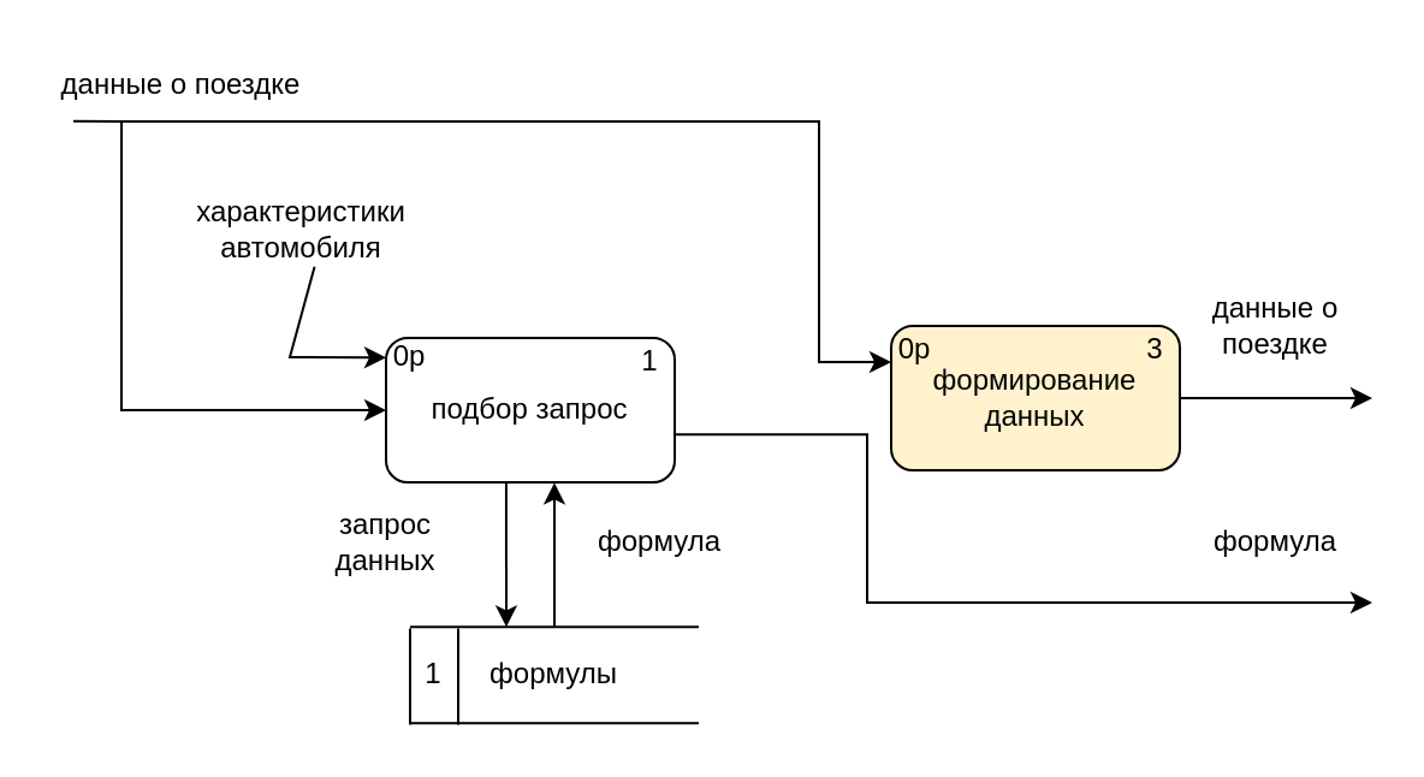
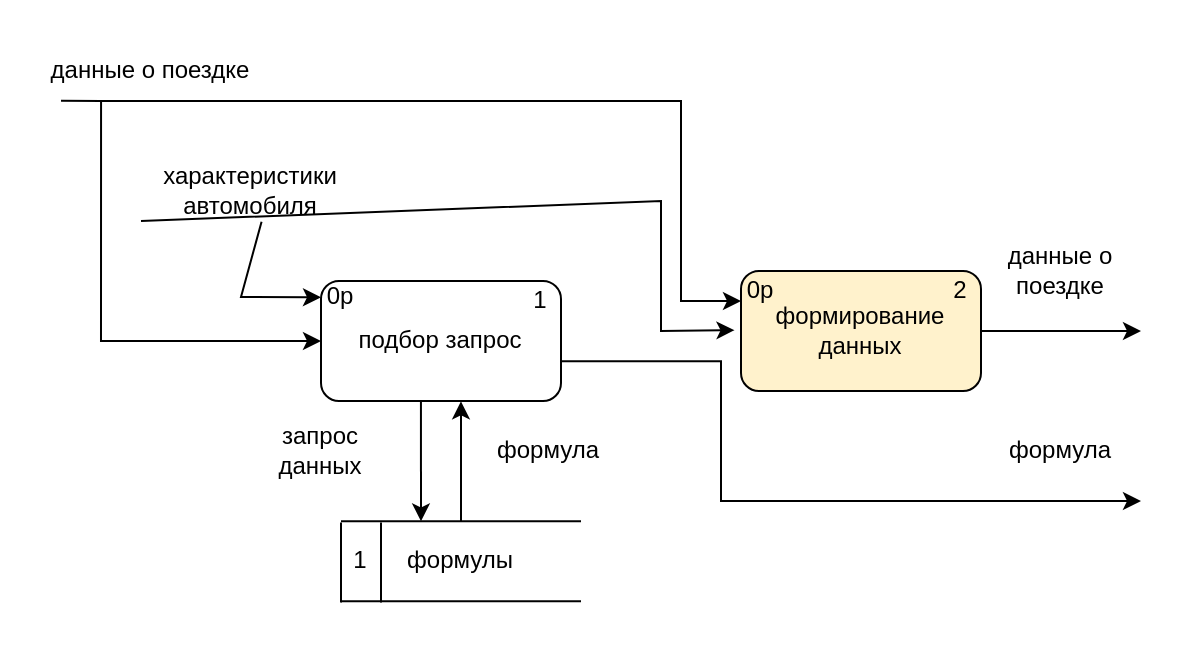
  <mxCell id="0" />
  <mxCell id="1" parent="0" />
+ <mxCell id="2" value="" style="endArrow=classic;html=1;rounded=0;entryX=-0.027;entryY=0.493;entryDx=0;entryDy=0;entryPerimeter=0;exitX=0;exitY=1;exitDx=0;exitDy=0;" edge="1" parent="1" source="6" target="21"><mxGeometry width="50" height="50" relative="1" as="geometry"><mxPoint x="20" y="100" as="sourcePoint" /><mxPoint x="285" y="100" as="targetPoint" /><Array as="points"><mxPoint x="330" y="100" /><mxPoint x="330" y="165" /></Array></mxGeometry></mxCell>
  <mxCell id="3" style="edgeStyle=orthogonalEdgeStyle;rounded=0;orthogonalLoop=1;jettySize=auto;html=1;exitX=1;exitY=0.669;exitDx=0;exitDy=0;exitPerimeter=0;" edge="1" parent="1" source="4"><mxGeometry relative="1" as="geometry"><mxPoint x="570" y="250" as="targetPoint" /><Array as="points"><mxPoint x="360" y="180" /><mxPoint x="360" y="250" /></Array></mxGeometry></mxCell>
  <mxCell id="4" value="подбор запрос" style="rounded=1;whiteSpace=wrap;html=1;" vertex="1" parent="1"><mxGeometry x="160" y="140" width="120" height="60" as="geometry" /></mxCell>
  <mxCell id="5" value="данные о поездке" style="text;html=1;strokeColor=none;fillColor=none;align=center;verticalAlign=middle;whiteSpace=wrap;rounded=0;" vertex="1" parent="1"><mxGeometry x="20" y="20" width="110" height="30" as="geometry" /></mxCell>
  <mxCell id="6" value="характеристики автомобиля" style="text;html=1;strokeColor=none;fillColor=none;align=center;verticalAlign=middle;whiteSpace=wrap;rounded=0;" vertex="1" parent="1"><mxGeometry x="70" y="80" width="110" height="30" as="geometry" /></mxCell>
  <mxCell id="7" value="0р" style="text;html=1;strokeColor=none;fillColor=none;align=center;verticalAlign=middle;whiteSpace=wrap;rounded=0;" vertex="1" parent="1"><mxGeometry x="160" y="133.17" width="20" height="30" as="geometry" /></mxCell>
  <mxCell id="8" value="1" style="text;html=1;strokeColor=none;fillColor=none;align=center;verticalAlign=middle;whiteSpace=wrap;rounded=0;" vertex="1" parent="1"><mxGeometry x="260" y="134.67" width="20" height="30" as="geometry" /></mxCell>
  <mxCell id="9" value="" style="group" vertex="1" connectable="0" parent="1"><mxGeometry x="170" y="260.18" width="120" height="40.57" as="geometry" /></mxCell>
  <mxCell id="10" value="" style="endArrow=none;html=1;rounded=0;" edge="1" parent="9"><mxGeometry width="50" height="50" relative="1" as="geometry"><mxPoint as="sourcePoint" /><mxPoint x="120" as="targetPoint" /></mxGeometry></mxCell>
  <mxCell id="11" value="" style="endArrow=none;html=1;rounded=0;" edge="1" parent="9"><mxGeometry width="50" height="50" relative="1" as="geometry"><mxPoint y="40" as="sourcePoint" /><mxPoint x="120" y="40" as="targetPoint" /></mxGeometry></mxCell>
  <mxCell id="12" value="" style="endArrow=none;html=1;rounded=0;" edge="1" parent="9"><mxGeometry width="50" height="50" relative="1" as="geometry"><mxPoint y="40.57" as="sourcePoint" /><mxPoint y="0.57" as="targetPoint" /></mxGeometry></mxCell>
  <mxCell id="13" value="" style="endArrow=none;html=1;rounded=0;" edge="1" parent="9"><mxGeometry width="50" height="50" relative="1" as="geometry"><mxPoint x="20" y="40.57" as="sourcePoint" /><mxPoint x="20" y="0.57" as="targetPoint" /></mxGeometry></mxCell>
  <mxCell id="14" value="1" style="text;html=1;strokeColor=none;fillColor=none;align=center;verticalAlign=middle;whiteSpace=wrap;rounded=0;" vertex="1" parent="9"><mxGeometry width="20" height="40" as="geometry" /></mxCell>
  <mxCell id="15" value="формулы" style="text;html=1;strokeColor=none;fillColor=none;align=center;verticalAlign=middle;whiteSpace=wrap;rounded=0;" vertex="1" parent="9"><mxGeometry x="30" y="5" width="60" height="30" as="geometry" /></mxCell>
  <mxCell id="16" value="формула" style="text;html=1;strokeColor=none;fillColor=none;align=center;verticalAlign=middle;whiteSpace=wrap;rounded=0;" vertex="1" parent="1"><mxGeometry x="234" y="210.18" width="80" height="30" as="geometry" /></mxCell>
  <mxCell id="17" value="" style="endArrow=classic;html=1;rounded=0;entryX=0.5;entryY=1;entryDx=0;entryDy=0;" edge="1" parent="1"><mxGeometry width="50" height="50" relative="1" as="geometry"><mxPoint x="230" y="260.18" as="sourcePoint" /><mxPoint x="230" y="200.18" as="targetPoint" /></mxGeometry></mxCell>
  <mxCell id="18" value="" style="endArrow=classic;html=1;rounded=0;exitX=0.333;exitY=0.997;exitDx=0;exitDy=0;exitPerimeter=0;" edge="1" parent="1"><mxGeometry width="50" height="50" relative="1" as="geometry"><mxPoint x="209.96" y="200" as="sourcePoint" /><mxPoint x="210" y="260.18" as="targetPoint" /></mxGeometry></mxCell>
  <mxCell id="19" value="запрос данных" style="text;html=1;strokeColor=none;fillColor=none;align=center;verticalAlign=middle;whiteSpace=wrap;rounded=0;" vertex="1" parent="1"><mxGeometry x="120" y="210.18" width="80" height="30" as="geometry" /></mxCell>
  <mxCell id="20" value="" style="endArrow=classic;html=1;rounded=0;entryX=0;entryY=0.25;entryDx=0;entryDy=0;exitX=0.091;exitY=0.994;exitDx=0;exitDy=0;exitPerimeter=0;" edge="1" parent="1" source="5" target="21"><mxGeometry width="50" height="50" relative="1" as="geometry"><mxPoint x="110" y="50" as="sourcePoint" /><mxPoint x="350" y="150" as="targetPoint" /><Array as="points"><mxPoint x="50" y="50" /><mxPoint x="340" y="50" /><mxPoint x="340" y="150" /></Array></mxGeometry></mxCell>
  <mxCell id="21" value="формирование данных" style="rounded=1;whiteSpace=wrap;html=1;fillColor=#fff2cc;" vertex="1" parent="1"><mxGeometry x="370" y="135" width="120" height="60" as="geometry" /></mxCell>
  <mxCell id="22" value="формула" style="text;html=1;strokeColor=none;fillColor=none;align=center;verticalAlign=middle;whiteSpace=wrap;rounded=0;" vertex="1" parent="1"><mxGeometry x="490" y="210.18" width="80" height="30" as="geometry" /></mxCell>
  <mxCell id="23" value="" style="endArrow=classic;html=1;rounded=0;exitX=1;exitY=0.5;exitDx=0;exitDy=0;" edge="1" parent="1" source="21"><mxGeometry width="50" height="50" relative="1" as="geometry"><mxPoint x="520" y="170" as="sourcePoint" /><mxPoint x="570" y="165" as="targetPoint" /></mxGeometry></mxCell>
  <mxCell id="24" value="данные о поездке" style="text;html=1;strokeColor=none;fillColor=none;align=center;verticalAlign=middle;whiteSpace=wrap;rounded=0;" vertex="1" parent="1"><mxGeometry x="500" y="120" width="60" height="30" as="geometry" /></mxCell>
  <mxCell id="25" value="" style="endArrow=classic;html=1;rounded=0;entryX=0;entryY=0.5;entryDx=0;entryDy=0;exitX=0.548;exitY=1.011;exitDx=0;exitDy=0;exitPerimeter=0;" edge="1" parent="1" source="6" target="7"><mxGeometry width="50" height="50" relative="1" as="geometry"><mxPoint x="90" y="150" as="sourcePoint" /><mxPoint x="140" y="100" as="targetPoint" /><Array as="points"><mxPoint x="120" y="148" /></Array></mxGeometry></mxCell>
  <mxCell id="26" value="" style="endArrow=classic;html=1;rounded=0;entryX=0;entryY=0.5;entryDx=0;entryDy=0;exitX=0.273;exitY=1;exitDx=0;exitDy=0;exitPerimeter=0;" edge="1" parent="1" source="5" target="4"><mxGeometry width="50" height="50" relative="1" as="geometry"><mxPoint x="50" y="60" as="sourcePoint" /><mxPoint x="80" y="80" as="targetPoint" /><Array as="points"><mxPoint x="50" y="170" /></Array></mxGeometry></mxCell>
  <mxCell id="27" value="0р" style="text;html=1;strokeColor=none;fillColor=none;align=center;verticalAlign=middle;whiteSpace=wrap;rounded=0;" vertex="1" parent="1"><mxGeometry x="370" y="130" width="20" height="30" as="geometry" /></mxCell>
- <mxCell id="28" value="3" style="text;html=1;strokeColor=none;fillColor=none;align=center;verticalAlign=middle;whiteSpace=wrap;rounded=0;" vertex="1" parent="1"><mxGeometry x="470" y="130" width="20" height="30" as="geometry" /></mxCell>
+ <mxCell id="28" value="2" style="text;html=1;strokeColor=none;fillColor=none;align=center;verticalAlign=middle;whiteSpace=wrap;rounded=0;" vertex="1" parent="1"><mxGeometry x="470" y="130" width="20" height="30" as="geometry" /></mxCell>
